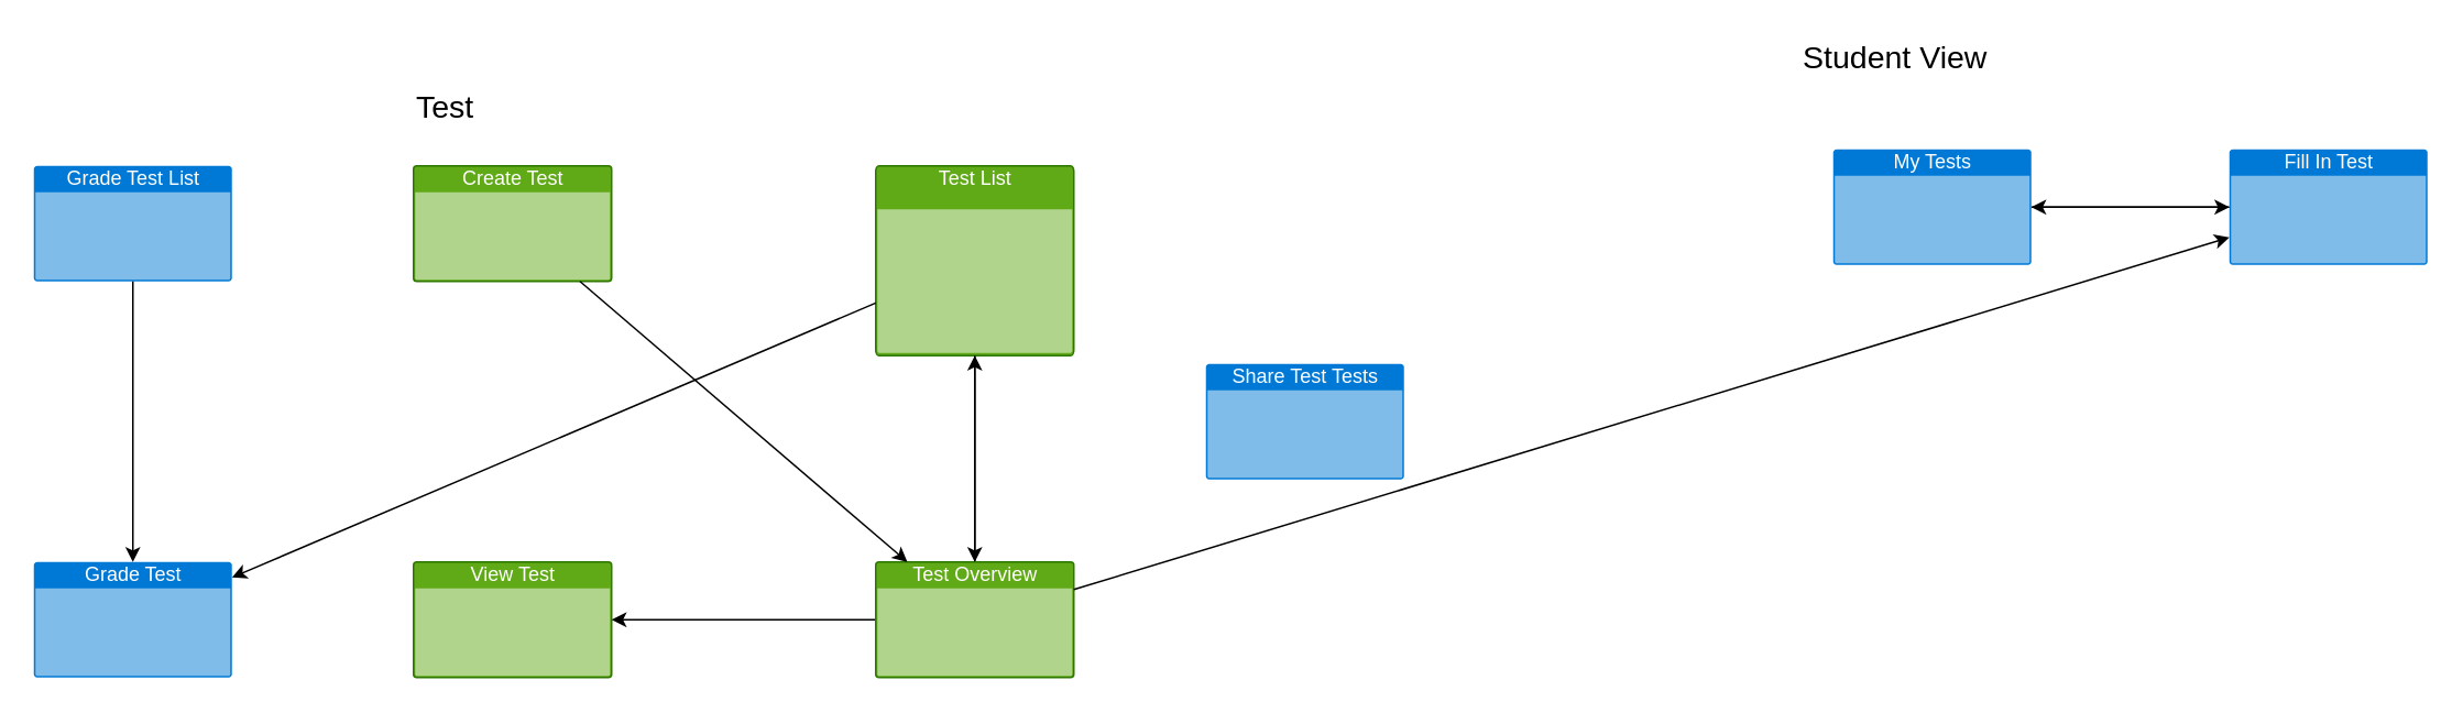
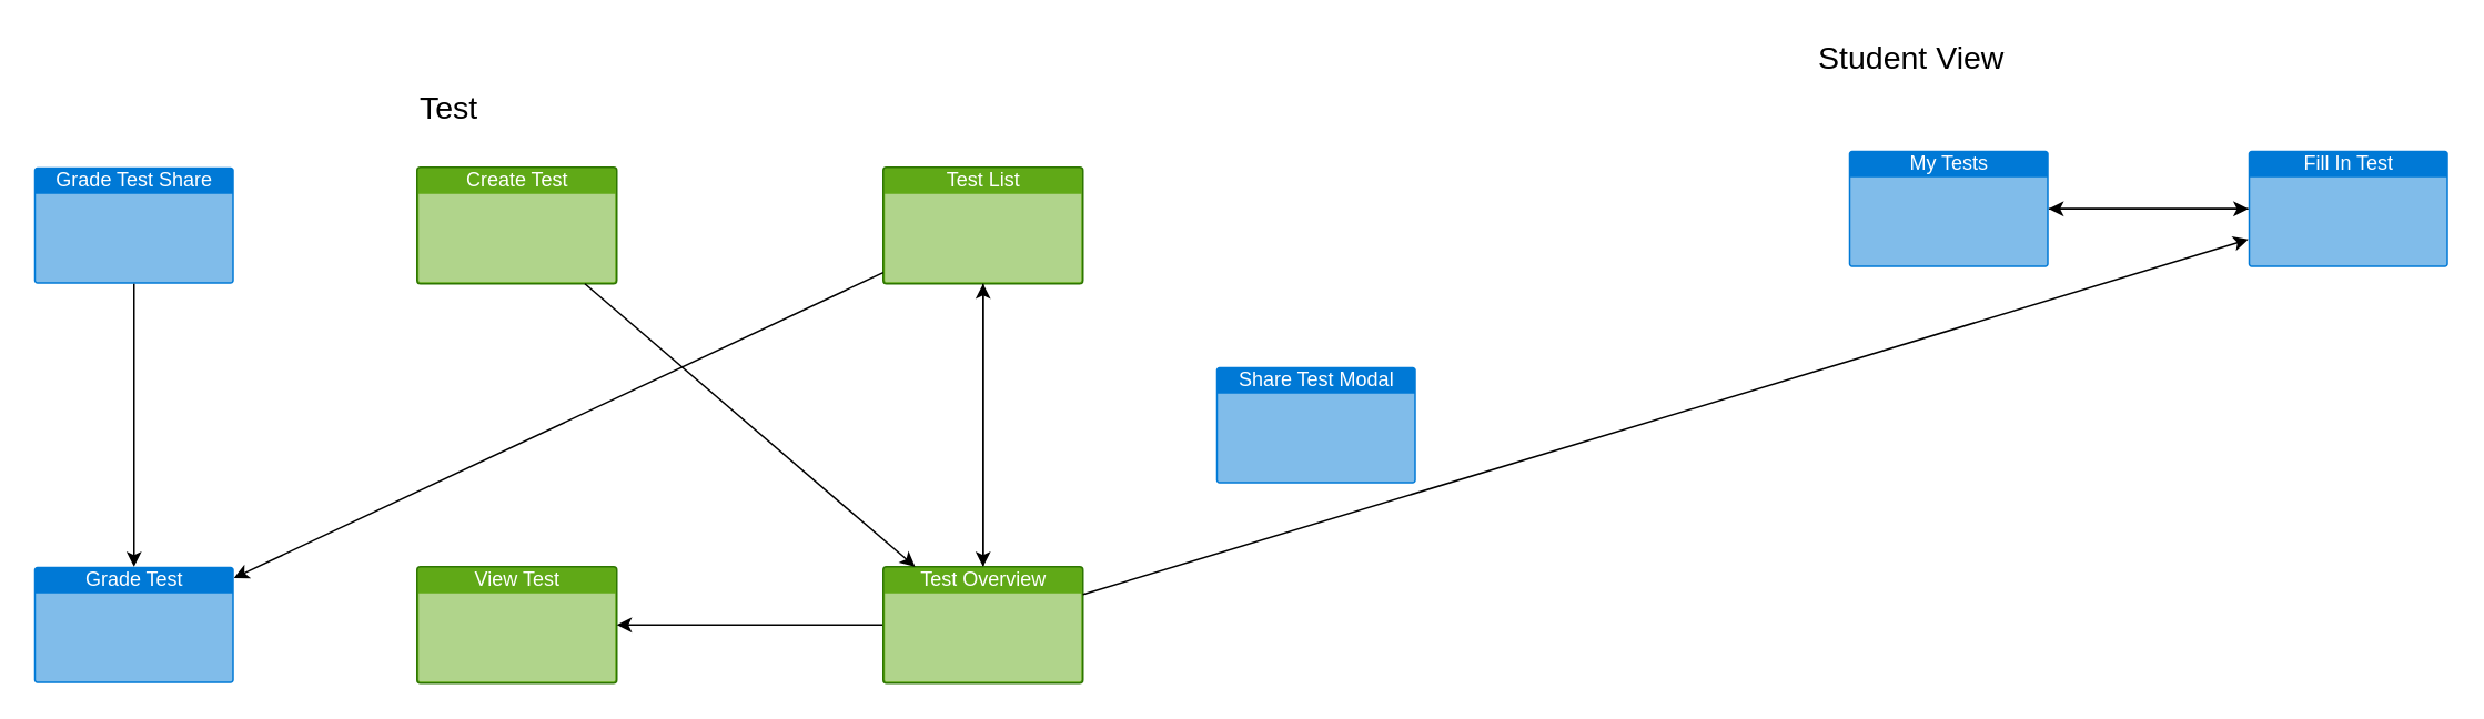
  <mxCell id="0" />
  <mxCell id="1" parent="0" />
  <mxCell id="2" style="edgeStyle=none;html=1;" edge="1" parent="1" source="3" target="5"><mxGeometry relative="1" as="geometry" /></mxCell>
  <mxCell id="3" value="Fill In Test" style="html=1;strokeColor=none;fillColor=#0079D6;labelPosition=center;verticalLabelPosition=middle;verticalAlign=top;align=center;fontSize=12;outlineConnect=0;spacingTop=-6;fontColor=#FFFFFF;sketch=0;shape=mxgraph.sitemap.page;" vertex="1" parent="1"><mxGeometry x="1350" y="90" width="120" height="70" as="geometry" /></mxCell>
  <mxCell id="4" style="edgeStyle=none;html=1;" edge="1" parent="1" source="5" target="3"><mxGeometry relative="1" as="geometry" /></mxCell>
  <mxCell id="5" value="My Tests" style="html=1;strokeColor=none;fillColor=#0079D6;labelPosition=center;verticalLabelPosition=middle;verticalAlign=top;align=center;fontSize=12;outlineConnect=0;spacingTop=-6;fontColor=#FFFFFF;sketch=0;shape=mxgraph.sitemap.page;" vertex="1" parent="1"><mxGeometry x="1110" y="90" width="120" height="70" as="geometry" /></mxCell>
  <mxCell id="6" value="Student View" style="text;html=1;strokeColor=none;fillColor=none;align=left;verticalAlign=middle;whiteSpace=wrap;rounded=0;fontSize=19;" vertex="1" parent="1"><mxGeometry x="1090" y="20" width="170" height="30" as="geometry" /></mxCell>
  <mxCell id="7" value="" style="group" vertex="1" connectable="0" parent="1"><mxGeometry x="250" y="50" width="600" height="360" as="geometry" /></mxCell>
- <mxCell id="8" value="Test List" style="html=1;strokeColor=#2D7600;fillColor=#60a917;labelPosition=center;verticalLabelPosition=middle;verticalAlign=top;align=center;fontSize=12;outlineConnect=0;spacingTop=-6;fontColor=#ffffff;sketch=0;shape=mxgraph.sitemap.page;" vertex="1" parent="7"><mxGeometry x="280" y="50" width="120" height="115" as="geometry" /></mxCell>
+ <mxCell id="8" value="Test List" style="html=1;strokeColor=#2D7600;fillColor=#60a917;labelPosition=center;verticalLabelPosition=middle;verticalAlign=top;align=center;fontSize=12;outlineConnect=0;spacingTop=-6;fontColor=#ffffff;sketch=0;shape=mxgraph.sitemap.page;" vertex="1" parent="7"><mxGeometry x="280" y="50" width="120" height="70" as="geometry" /></mxCell>
  <mxCell id="9" value="Create Test" style="html=1;strokeColor=#2D7600;fillColor=#60a917;labelPosition=center;verticalLabelPosition=middle;verticalAlign=top;align=center;fontSize=12;outlineConnect=0;spacingTop=-6;fontColor=#ffffff;sketch=0;shape=mxgraph.sitemap.page;" vertex="1" parent="7"><mxGeometry y="50" width="120" height="70" as="geometry" /></mxCell>
  <mxCell id="10" value="View Test" style="html=1;strokeColor=#2D7600;fillColor=#60a917;labelPosition=center;verticalLabelPosition=middle;verticalAlign=top;align=center;fontSize=12;outlineConnect=0;spacingTop=-6;fontColor=#ffffff;sketch=0;shape=mxgraph.sitemap.page;" vertex="1" parent="7"><mxGeometry y="290" width="120" height="70" as="geometry" /></mxCell>
  <mxCell id="11" style="edgeStyle=none;html=1;" edge="1" parent="7" source="13" target="8"><mxGeometry relative="1" as="geometry" /></mxCell>
  <mxCell id="12" style="edgeStyle=none;html=1;" edge="1" parent="7" source="13" target="10"><mxGeometry relative="1" as="geometry" /></mxCell>
  <mxCell id="13" value="Test Overview" style="html=1;strokeColor=#2D7600;fillColor=#60a917;labelPosition=center;verticalLabelPosition=middle;verticalAlign=top;align=center;fontSize=12;outlineConnect=0;spacingTop=-6;fontColor=#ffffff;sketch=0;shape=mxgraph.sitemap.page;" vertex="1" parent="7"><mxGeometry x="280" y="290" width="120" height="70" as="geometry" /></mxCell>
  <mxCell id="14" style="edgeStyle=none;html=1;" edge="1" parent="7" source="8" target="13"><mxGeometry relative="1" as="geometry" /></mxCell>
  <mxCell id="15" style="edgeStyle=none;html=1;" edge="1" parent="7" source="9" target="13"><mxGeometry relative="1" as="geometry" /></mxCell>
- <mxCell id="16" value="Share Test Tests" style="html=1;strokeColor=none;fillColor=#0079D6;labelPosition=center;verticalLabelPosition=middle;verticalAlign=top;align=center;fontSize=12;outlineConnect=0;spacingTop=-6;fontColor=#FFFFFF;sketch=0;shape=mxgraph.sitemap.page;" vertex="1" parent="7"><mxGeometry x="480" y="170" width="120" height="70" as="geometry" /></mxCell>
+ <mxCell id="16" value="Share Test Modal" style="html=1;strokeColor=none;fillColor=#0079D6;labelPosition=center;verticalLabelPosition=middle;verticalAlign=top;align=center;fontSize=12;outlineConnect=0;spacingTop=-6;fontColor=#FFFFFF;sketch=0;shape=mxgraph.sitemap.page;" vertex="1" parent="7"><mxGeometry x="480" y="170" width="120" height="70" as="geometry" /></mxCell>
  <mxCell id="17" style="edgeStyle=none;html=1;" edge="1" parent="7" source="8" target="22"><mxGeometry relative="1" as="geometry" /></mxCell>
  <mxCell id="18" style="edgeStyle=none;html=1;" edge="1" parent="7" source="13" target="3"><mxGeometry relative="1" as="geometry" /></mxCell>
  <mxCell id="19" value="Test" style="text;html=1;strokeColor=none;fillColor=none;align=left;verticalAlign=middle;whiteSpace=wrap;rounded=0;fontSize=19;" vertex="1" parent="7"><mxGeometry width="50" height="30" as="geometry" /></mxCell>
  <mxCell id="20" value="" style="group" vertex="1" connectable="0" parent="1"><mxGeometry x="20" y="50" width="120" height="360" as="geometry" /></mxCell>
- <mxCell id="21" value="Grade Test List" style="html=1;strokeColor=none;fillColor=#0079D6;labelPosition=center;verticalLabelPosition=middle;verticalAlign=top;align=center;fontSize=12;outlineConnect=0;spacingTop=-6;fontColor=#FFFFFF;sketch=0;shape=mxgraph.sitemap.page;" vertex="1" parent="20"><mxGeometry y="50" width="120" height="70" as="geometry" /></mxCell>
+ <mxCell id="21" value="Grade Test Share" style="html=1;strokeColor=none;fillColor=#0079D6;labelPosition=center;verticalLabelPosition=middle;verticalAlign=top;align=center;fontSize=12;outlineConnect=0;spacingTop=-6;fontColor=#FFFFFF;sketch=0;shape=mxgraph.sitemap.page;" vertex="1" parent="20"><mxGeometry y="50" width="120" height="70" as="geometry" /></mxCell>
  <mxCell id="22" value="Grade Test" style="html=1;strokeColor=none;fillColor=#0079D6;labelPosition=center;verticalLabelPosition=middle;verticalAlign=top;align=center;fontSize=12;outlineConnect=0;spacingTop=-6;fontColor=#FFFFFF;sketch=0;shape=mxgraph.sitemap.page;" vertex="1" parent="20"><mxGeometry y="290" width="120" height="70" as="geometry" /></mxCell>
  <mxCell id="23" style="edgeStyle=none;html=1;fontSize=19;" edge="1" parent="20" source="21" target="22"><mxGeometry relative="1" as="geometry" /></mxCell>
